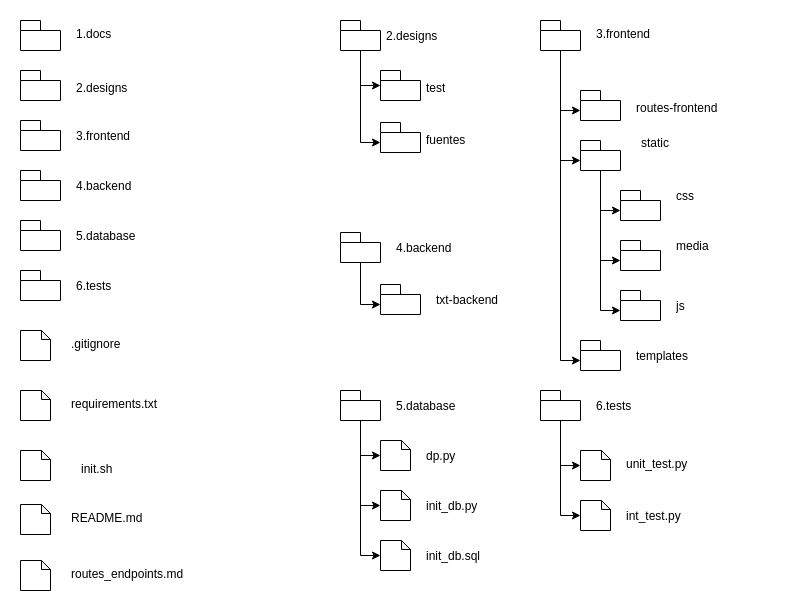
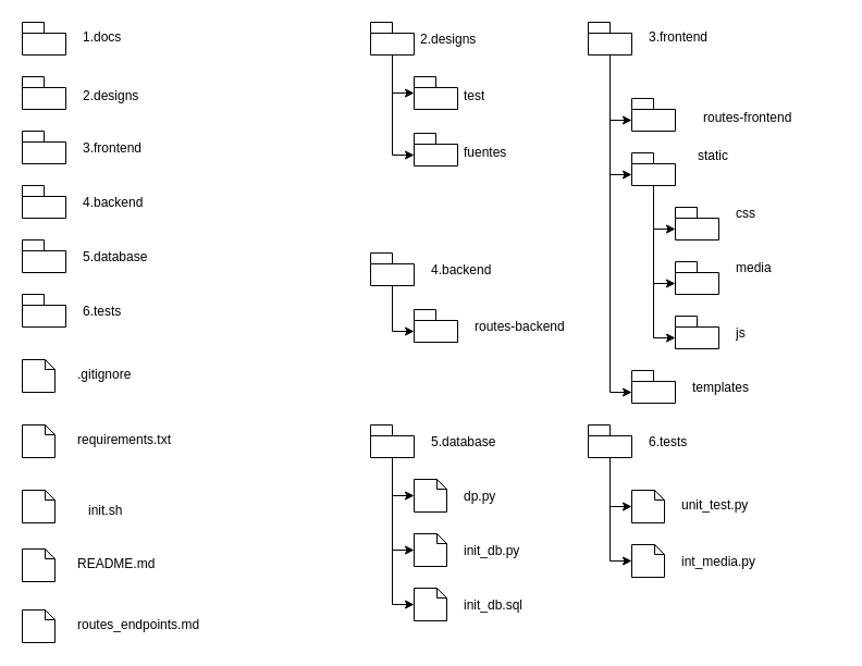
  <mxCell id="0" />
  <mxCell id="1" parent="0" />
  <mxCell id="2" value="" style="shape=folder;fontStyle=1;spacingTop=10;tabWidth=20;tabHeight=10;tabPosition=left;html=1;whiteSpace=wrap;" vertex="1" parent="1"><mxGeometry x="20" y="20" width="40" height="30" as="geometry" /></mxCell>
  <mxCell id="3" value="1.docs&lt;div&gt;&lt;br&gt;&lt;/div&gt;" style="text;strokeColor=none;fillColor=none;align=left;verticalAlign=top;spacingLeft=4;spacingRight=4;overflow=hidden;rotatable=0;points=[[0,0.5],[1,0.5]];portConstraint=eastwest;whiteSpace=wrap;html=1;" vertex="1" parent="1"><mxGeometry x="70" y="20" width="100" height="26" as="geometry" /></mxCell>
  <mxCell id="4" value="" style="shape=folder;fontStyle=1;spacingTop=10;tabWidth=20;tabHeight=10;tabPosition=left;html=1;whiteSpace=wrap;" vertex="1" parent="1"><mxGeometry x="20" y="70" width="40" height="30" as="geometry" /></mxCell>
  <mxCell id="5" value="2.designs&lt;div&gt;&lt;br&gt;&lt;/div&gt;" style="text;strokeColor=none;fillColor=none;align=left;verticalAlign=top;spacingLeft=4;spacingRight=4;overflow=hidden;rotatable=0;points=[[0,0.5],[1,0.5]];portConstraint=eastwest;whiteSpace=wrap;html=1;" vertex="1" parent="1"><mxGeometry x="70" y="74" width="100" height="26" as="geometry" /></mxCell>
  <mxCell id="6" value="" style="group" vertex="1" connectable="0" parent="1"><mxGeometry x="20" y="330" width="185" height="260" as="geometry" /></mxCell>
  <mxCell id="7" value=".gitignore" style="text;strokeColor=none;fillColor=none;align=left;verticalAlign=top;spacingLeft=4;spacingRight=4;overflow=hidden;rotatable=0;points=[[0,0.5],[1,0.5]];portConstraint=eastwest;whiteSpace=wrap;html=1;fontSize=12;" vertex="1" parent="6"><mxGeometry x="45" width="100" height="26" as="geometry" /></mxCell>
  <mxCell id="8" value="" style="shape=note;whiteSpace=wrap;html=1;backgroundOutline=1;darkOpacity=0.05;size=9;" vertex="1" parent="6"><mxGeometry width="30" height="30" as="geometry" /></mxCell>
  <mxCell id="9" value="" style="shape=note;whiteSpace=wrap;html=1;backgroundOutline=1;darkOpacity=0.05;size=9;" vertex="1" parent="6"><mxGeometry y="60" width="30" height="30" as="geometry" /></mxCell>
  <mxCell id="10" value="requirements.txt" style="text;strokeColor=none;fillColor=none;align=left;verticalAlign=top;spacingLeft=4;spacingRight=4;overflow=hidden;rotatable=0;points=[[0,0.5],[1,0.5]];portConstraint=eastwest;whiteSpace=wrap;html=1;" vertex="1" parent="6"><mxGeometry x="45" y="60" width="100" height="26" as="geometry" /></mxCell>
  <mxCell id="11" value="" style="shape=note;whiteSpace=wrap;html=1;backgroundOutline=1;darkOpacity=0.05;size=9;" vertex="1" parent="6"><mxGeometry y="120" width="30" height="30" as="geometry" /></mxCell>
  <mxCell id="12" value="init.sh" style="text;strokeColor=none;fillColor=none;align=left;verticalAlign=top;spacingLeft=4;spacingRight=4;overflow=hidden;rotatable=0;points=[[0,0.5],[1,0.5]];portConstraint=eastwest;whiteSpace=wrap;html=1;" vertex="1" parent="6"><mxGeometry x="55" y="125" width="100" height="26" as="geometry" /></mxCell>
  <mxCell id="13" value="" style="shape=note;whiteSpace=wrap;html=1;backgroundOutline=1;darkOpacity=0.05;size=9;" vertex="1" parent="6"><mxGeometry y="174" width="30" height="30" as="geometry" /></mxCell>
  <mxCell id="14" value="README.md" style="text;strokeColor=none;fillColor=none;align=left;verticalAlign=top;spacingLeft=4;spacingRight=4;overflow=hidden;rotatable=0;points=[[0,0.5],[1,0.5]];portConstraint=eastwest;whiteSpace=wrap;html=1;" vertex="1" parent="6"><mxGeometry x="45" y="174" width="100" height="26" as="geometry" /></mxCell>
  <mxCell id="15" value="" style="shape=note;whiteSpace=wrap;html=1;backgroundOutline=1;darkOpacity=0.05;size=9;" vertex="1" parent="6"><mxGeometry y="230" width="30" height="30" as="geometry" /></mxCell>
  <mxCell id="16" value="routes_endpoints.md" style="text;strokeColor=none;fillColor=none;align=left;verticalAlign=top;spacingLeft=4;spacingRight=4;overflow=hidden;rotatable=0;points=[[0,0.5],[1,0.5]];portConstraint=eastwest;whiteSpace=wrap;html=1;" vertex="1" parent="6"><mxGeometry x="45" y="230" width="140" height="26" as="geometry" /></mxCell>
  <mxCell id="17" value="" style="group" vertex="1" connectable="0" parent="1"><mxGeometry x="540" y="390" width="180" height="140" as="geometry" /></mxCell>
  <mxCell id="18" value="" style="shape=folder;fontStyle=1;spacingTop=10;tabWidth=20;tabHeight=10;tabPosition=left;html=1;whiteSpace=wrap;" vertex="1" parent="17"><mxGeometry width="40" height="30" as="geometry" /></mxCell>
  <mxCell id="19" value="6.tests" style="text;strokeColor=none;fillColor=none;align=left;verticalAlign=top;spacingLeft=4;spacingRight=4;overflow=hidden;rotatable=0;points=[[0,0.5],[1,0.5]];portConstraint=eastwest;whiteSpace=wrap;html=1;" vertex="1" parent="17"><mxGeometry x="50" y="2" width="100" height="26" as="geometry" /></mxCell>
  <mxCell id="20" value="unit_test.py" style="text;strokeColor=none;fillColor=none;align=left;verticalAlign=top;spacingLeft=4;spacingRight=4;overflow=hidden;rotatable=0;points=[[0,0.5],[1,0.5]];portConstraint=eastwest;whiteSpace=wrap;html=1;" vertex="1" parent="17"><mxGeometry x="80" y="60" width="100" height="26" as="geometry" /></mxCell>
  <mxCell id="21" value="" style="shape=note;whiteSpace=wrap;html=1;backgroundOutline=1;darkOpacity=0.05;size=9;" vertex="1" parent="17"><mxGeometry x="40" y="60" width="30" height="30" as="geometry" /></mxCell>
  <mxCell id="22" value="" style="shape=note;whiteSpace=wrap;html=1;backgroundOutline=1;darkOpacity=0.05;size=9;" vertex="1" parent="17"><mxGeometry x="40" y="110" width="30" height="30" as="geometry" /></mxCell>
- <mxCell id="23" value="int_test.py" style="text;strokeColor=none;fillColor=none;align=left;verticalAlign=top;spacingLeft=4;spacingRight=4;overflow=hidden;rotatable=0;points=[[0,0.5],[1,0.5]];portConstraint=eastwest;whiteSpace=wrap;html=1;" vertex="1" parent="17"><mxGeometry x="80" y="112" width="100" height="26" as="geometry" /></mxCell>
+ <mxCell id="23" value="int_media.py" style="text;strokeColor=none;fillColor=none;align=left;verticalAlign=top;spacingLeft=4;spacingRight=4;overflow=hidden;rotatable=0;points=[[0,0.5],[1,0.5]];portConstraint=eastwest;whiteSpace=wrap;html=1;" vertex="1" parent="17"><mxGeometry x="80" y="112" width="100" height="26" as="geometry" /></mxCell>
  <mxCell id="24" style="edgeStyle=orthogonalEdgeStyle;rounded=0;orthogonalLoop=1;jettySize=auto;html=1;exitX=0.5;exitY=1;exitDx=0;exitDy=0;exitPerimeter=0;entryX=0;entryY=0.5;entryDx=0;entryDy=0;entryPerimeter=0;" edge="1" parent="17" source="18" target="21"><mxGeometry relative="1" as="geometry" /></mxCell>
  <mxCell id="25" style="edgeStyle=orthogonalEdgeStyle;rounded=0;orthogonalLoop=1;jettySize=auto;html=1;entryX=0;entryY=0.5;entryDx=0;entryDy=0;entryPerimeter=0;" edge="1" parent="17" source="18" target="22"><mxGeometry relative="1" as="geometry" /></mxCell>
  <mxCell id="26" value="" style="group" vertex="1" connectable="0" parent="1"><mxGeometry x="340" y="390" width="180" height="180" as="geometry" /></mxCell>
  <mxCell id="27" value="" style="shape=folder;fontStyle=1;spacingTop=10;tabWidth=20;tabHeight=10;tabPosition=left;html=1;whiteSpace=wrap;container=0;" vertex="1" parent="26"><mxGeometry width="40" height="30" as="geometry" /></mxCell>
  <mxCell id="28" value="5.database" style="text;strokeColor=none;fillColor=none;align=left;verticalAlign=top;spacingLeft=4;spacingRight=4;overflow=hidden;rotatable=0;points=[[0,0.5],[1,0.5]];portConstraint=eastwest;whiteSpace=wrap;html=1;" vertex="1" parent="26"><mxGeometry x="50" y="2" width="100" height="26" as="geometry" /></mxCell>
  <mxCell id="29" value="" style="shape=note;whiteSpace=wrap;html=1;backgroundOutline=1;darkOpacity=0.05;size=9;" vertex="1" parent="26"><mxGeometry x="40" y="50" width="30" height="30" as="geometry" /></mxCell>
  <mxCell id="30" value="" style="shape=note;whiteSpace=wrap;html=1;backgroundOutline=1;darkOpacity=0.05;size=9;" vertex="1" parent="26"><mxGeometry x="40" y="100" width="30" height="30" as="geometry" /></mxCell>
  <mxCell id="31" value="" style="shape=note;whiteSpace=wrap;html=1;backgroundOutline=1;darkOpacity=0.05;size=9;" vertex="1" parent="26"><mxGeometry x="40" y="150" width="30" height="30" as="geometry" /></mxCell>
  <mxCell id="32" style="edgeStyle=orthogonalEdgeStyle;rounded=0;orthogonalLoop=1;jettySize=auto;html=1;exitX=0.5;exitY=1;exitDx=0;exitDy=0;exitPerimeter=0;entryX=0;entryY=0.5;entryDx=0;entryDy=0;entryPerimeter=0;" edge="1" parent="26" source="27" target="29"><mxGeometry relative="1" as="geometry" /></mxCell>
  <mxCell id="33" style="edgeStyle=orthogonalEdgeStyle;rounded=0;orthogonalLoop=1;jettySize=auto;html=1;exitX=0.5;exitY=1;exitDx=0;exitDy=0;exitPerimeter=0;entryX=0;entryY=0.5;entryDx=0;entryDy=0;entryPerimeter=0;" edge="1" parent="26" source="27" target="30"><mxGeometry relative="1" as="geometry" /></mxCell>
  <mxCell id="34" style="edgeStyle=orthogonalEdgeStyle;rounded=0;orthogonalLoop=1;jettySize=auto;html=1;exitX=0.5;exitY=1;exitDx=0;exitDy=0;exitPerimeter=0;entryX=0;entryY=0.5;entryDx=0;entryDy=0;entryPerimeter=0;" edge="1" parent="26" source="27" target="31"><mxGeometry relative="1" as="geometry" /></mxCell>
  <mxCell id="35" value="init_db.sql" style="text;strokeColor=none;fillColor=none;align=left;verticalAlign=top;spacingLeft=4;spacingRight=4;overflow=hidden;rotatable=0;points=[[0,0.5],[1,0.5]];portConstraint=eastwest;whiteSpace=wrap;html=1;" vertex="1" parent="26"><mxGeometry x="80" y="152" width="100" height="26" as="geometry" /></mxCell>
  <mxCell id="36" value="init_db.py" style="text;strokeColor=none;fillColor=none;align=left;verticalAlign=top;spacingLeft=4;spacingRight=4;overflow=hidden;rotatable=0;points=[[0,0.5],[1,0.5]];portConstraint=eastwest;whiteSpace=wrap;html=1;" vertex="1" parent="26"><mxGeometry x="80" y="102" width="100" height="26" as="geometry" /></mxCell>
  <mxCell id="37" value="dp.py" style="text;strokeColor=none;fillColor=none;align=left;verticalAlign=top;spacingLeft=4;spacingRight=4;overflow=hidden;rotatable=0;points=[[0,0.5],[1,0.5]];portConstraint=eastwest;whiteSpace=wrap;html=1;" vertex="1" parent="26"><mxGeometry x="80" y="52" width="100" height="26" as="geometry" /></mxCell>
  <mxCell id="38" value="" style="group" vertex="1" connectable="0" parent="1"><mxGeometry x="340" y="232" width="190" height="82" as="geometry" /></mxCell>
  <mxCell id="39" value="" style="shape=folder;fontStyle=1;spacingTop=10;tabWidth=20;tabHeight=10;tabPosition=left;html=1;whiteSpace=wrap;" vertex="1" parent="38"><mxGeometry width="40" height="30" as="geometry" /></mxCell>
  <mxCell id="40" value="4.backend" style="text;strokeColor=none;fillColor=none;align=left;verticalAlign=top;spacingLeft=4;spacingRight=4;overflow=hidden;rotatable=0;points=[[0,0.5],[1,0.5]];portConstraint=eastwest;whiteSpace=wrap;html=1;" vertex="1" parent="38"><mxGeometry x="50" y="2" width="100" height="26" as="geometry" /></mxCell>
  <mxCell id="41" value="" style="shape=folder;fontStyle=1;spacingTop=10;tabWidth=20;tabHeight=10;tabPosition=left;html=1;whiteSpace=wrap;" vertex="1" parent="38"><mxGeometry x="40" y="52" width="40" height="30" as="geometry" /></mxCell>
- <mxCell id="42" value="txt-backend" style="text;strokeColor=none;fillColor=none;align=left;verticalAlign=top;spacingLeft=4;spacingRight=4;overflow=hidden;rotatable=0;points=[[0,0.5],[1,0.5]];portConstraint=eastwest;whiteSpace=wrap;html=1;" vertex="1" parent="38"><mxGeometry x="90" y="54" width="100" height="26" as="geometry" /></mxCell>
+ <mxCell id="42" value="routes-backend" style="text;strokeColor=none;fillColor=none;align=left;verticalAlign=top;spacingLeft=4;spacingRight=4;overflow=hidden;rotatable=0;points=[[0,0.5],[1,0.5]];portConstraint=eastwest;whiteSpace=wrap;html=1;" vertex="1" parent="38"><mxGeometry x="90" y="54" width="100" height="26" as="geometry" /></mxCell>
  <mxCell id="43" style="edgeStyle=orthogonalEdgeStyle;rounded=0;orthogonalLoop=1;jettySize=auto;html=1;exitX=0.5;exitY=1;exitDx=0;exitDy=0;exitPerimeter=0;entryX=0;entryY=0;entryDx=0;entryDy=20;entryPerimeter=0;" edge="1" parent="38" source="39" target="41"><mxGeometry relative="1" as="geometry" /></mxCell>
  <mxCell id="44" value="" style="shape=folder;fontStyle=1;spacingTop=10;tabWidth=20;tabHeight=10;tabPosition=left;html=1;whiteSpace=wrap;" vertex="1" parent="1"><mxGeometry x="20" y="120" width="40" height="30" as="geometry" /></mxCell>
  <mxCell id="45" value="" style="shape=folder;fontStyle=1;spacingTop=10;tabWidth=20;tabHeight=10;tabPosition=left;html=1;whiteSpace=wrap;" vertex="1" parent="1"><mxGeometry x="20" y="170" width="40" height="30" as="geometry" /></mxCell>
  <mxCell id="46" value="" style="shape=folder;fontStyle=1;spacingTop=10;tabWidth=20;tabHeight=10;tabPosition=left;html=1;whiteSpace=wrap;" vertex="1" parent="1"><mxGeometry x="20" y="220" width="40" height="30" as="geometry" /></mxCell>
  <mxCell id="47" value="" style="shape=folder;fontStyle=1;spacingTop=10;tabWidth=20;tabHeight=10;tabPosition=left;html=1;whiteSpace=wrap;" vertex="1" parent="1"><mxGeometry x="20" y="270" width="40" height="30" as="geometry" /></mxCell>
  <mxCell id="48" value="3.frontend" style="text;strokeColor=none;fillColor=none;align=left;verticalAlign=top;spacingLeft=4;spacingRight=4;overflow=hidden;rotatable=0;points=[[0,0.5],[1,0.5]];portConstraint=eastwest;whiteSpace=wrap;html=1;" vertex="1" parent="1"><mxGeometry x="70" y="122" width="100" height="26" as="geometry" /></mxCell>
  <mxCell id="49" value="5.database" style="text;strokeColor=none;fillColor=none;align=left;verticalAlign=top;spacingLeft=4;spacingRight=4;overflow=hidden;rotatable=0;points=[[0,0.5],[1,0.5]];portConstraint=eastwest;whiteSpace=wrap;html=1;" vertex="1" parent="1"><mxGeometry x="70" y="222" width="100" height="26" as="geometry" /></mxCell>
  <mxCell id="50" value="4.backend" style="text;strokeColor=none;fillColor=none;align=left;verticalAlign=top;spacingLeft=4;spacingRight=4;overflow=hidden;rotatable=0;points=[[0,0.5],[1,0.5]];portConstraint=eastwest;whiteSpace=wrap;html=1;" vertex="1" parent="1"><mxGeometry x="70" y="172" width="100" height="26" as="geometry" /></mxCell>
  <mxCell id="51" value="6.tests" style="text;strokeColor=none;fillColor=none;align=left;verticalAlign=top;spacingLeft=4;spacingRight=4;overflow=hidden;rotatable=0;points=[[0,0.5],[1,0.5]];portConstraint=eastwest;whiteSpace=wrap;html=1;" vertex="1" parent="1"><mxGeometry x="70" y="272" width="100" height="26" as="geometry" /></mxCell>
  <mxCell id="52" value="" style="shape=folder;fontStyle=1;spacingTop=10;tabWidth=20;tabHeight=10;tabPosition=left;html=1;whiteSpace=wrap;container=0;" vertex="1" parent="1"><mxGeometry x="340" y="20" width="40" height="30" as="geometry" /></mxCell>
  <mxCell id="53" value="2.designs" style="text;strokeColor=none;fillColor=none;align=left;verticalAlign=top;spacingLeft=4;spacingRight=4;overflow=hidden;rotatable=0;points=[[0,0.5],[1,0.5]];portConstraint=eastwest;whiteSpace=wrap;html=1;" vertex="1" parent="1"><mxGeometry x="380" y="22" width="100" height="26" as="geometry" /></mxCell>
  <mxCell id="54" value="" style="shape=folder;fontStyle=1;spacingTop=10;tabWidth=20;tabHeight=10;tabPosition=left;html=1;whiteSpace=wrap;" vertex="1" parent="1"><mxGeometry x="380" y="70" width="40" height="30" as="geometry" /></mxCell>
  <mxCell id="55" value="" style="shape=folder;fontStyle=1;spacingTop=10;tabWidth=20;tabHeight=10;tabPosition=left;html=1;whiteSpace=wrap;" vertex="1" parent="1"><mxGeometry x="380" y="122" width="40" height="30" as="geometry" /></mxCell>
  <mxCell id="56" value="fuentes" style="text;strokeColor=none;fillColor=none;align=left;verticalAlign=top;spacingLeft=4;spacingRight=4;overflow=hidden;rotatable=0;points=[[0,0.5],[1,0.5]];portConstraint=eastwest;whiteSpace=wrap;html=1;" vertex="1" parent="1"><mxGeometry x="420" y="126" width="100" height="26" as="geometry" /></mxCell>
  <mxCell id="57" value="test" style="text;strokeColor=none;fillColor=none;align=left;verticalAlign=top;spacingLeft=4;spacingRight=4;overflow=hidden;rotatable=0;points=[[0,0.5],[1,0.5]];portConstraint=eastwest;whiteSpace=wrap;html=1;" vertex="1" parent="1"><mxGeometry x="420" y="74" width="100" height="26" as="geometry" /></mxCell>
  <mxCell id="58" style="edgeStyle=orthogonalEdgeStyle;rounded=0;orthogonalLoop=1;jettySize=auto;html=1;exitX=0.5;exitY=1;exitDx=0;exitDy=0;exitPerimeter=0;entryX=0;entryY=0;entryDx=0;entryDy=15;entryPerimeter=0;" edge="1" parent="1" source="52" target="54"><mxGeometry relative="1" as="geometry" /></mxCell>
  <mxCell id="59" style="edgeStyle=orthogonalEdgeStyle;rounded=0;orthogonalLoop=1;jettySize=auto;html=1;exitX=0.5;exitY=1;exitDx=0;exitDy=0;exitPerimeter=0;entryX=0;entryY=0;entryDx=0;entryDy=20;entryPerimeter=0;" edge="1" parent="1" source="52" target="55"><mxGeometry relative="1" as="geometry" /></mxCell>
  <mxCell id="60" value="" style="group" vertex="1" connectable="0" parent="1"><mxGeometry x="540" y="20" width="230" height="350" as="geometry" /></mxCell>
  <mxCell id="61" value="" style="shape=folder;fontStyle=1;spacingTop=10;tabWidth=20;tabHeight=10;tabPosition=left;html=1;whiteSpace=wrap;" vertex="1" parent="60"><mxGeometry width="40" height="30" as="geometry" /></mxCell>
  <mxCell id="62" value="3.frontend" style="text;strokeColor=none;fillColor=none;align=left;verticalAlign=top;spacingLeft=4;spacingRight=4;overflow=hidden;rotatable=0;points=[[0,0.5],[1,0.5]];portConstraint=eastwest;whiteSpace=wrap;html=1;" vertex="1" parent="60"><mxGeometry x="50" width="100" height="26" as="geometry" /></mxCell>
  <mxCell id="63" value="css&lt;div&gt;&lt;br&gt;&lt;/div&gt;" style="text;strokeColor=none;fillColor=none;align=left;verticalAlign=top;spacingLeft=4;spacingRight=4;overflow=hidden;rotatable=0;points=[[0,0.5],[1,0.5]];portConstraint=eastwest;whiteSpace=wrap;html=1;" vertex="1" parent="60"><mxGeometry x="130" y="162" width="100" height="26" as="geometry" /></mxCell>
  <mxCell id="64" value="media" style="text;strokeColor=none;fillColor=none;align=left;verticalAlign=top;spacingLeft=4;spacingRight=4;overflow=hidden;rotatable=0;points=[[0,0.5],[1,0.5]];portConstraint=eastwest;whiteSpace=wrap;html=1;" vertex="1" parent="60"><mxGeometry x="130" y="212" width="100" height="26" as="geometry" /></mxCell>
  <mxCell id="65" style="edgeStyle=orthogonalEdgeStyle;rounded=0;orthogonalLoop=1;jettySize=auto;html=1;exitX=0.5;exitY=1;exitDx=0;exitDy=0;exitPerimeter=0;entryX=0;entryY=0;entryDx=0;entryDy=20;entryPerimeter=0;" edge="1" parent="60" source="61" target="67"><mxGeometry relative="1" as="geometry" /></mxCell>
  <mxCell id="66" style="edgeStyle=orthogonalEdgeStyle;rounded=0;orthogonalLoop=1;jettySize=auto;html=1;exitX=0.5;exitY=1;exitDx=0;exitDy=0;exitPerimeter=0;entryX=0;entryY=0;entryDx=0;entryDy=20;entryPerimeter=0;" edge="1" parent="60" source="61" target="68"><mxGeometry relative="1" as="geometry" /></mxCell>
  <mxCell id="67" value="" style="shape=folder;fontStyle=1;spacingTop=10;tabWidth=20;tabHeight=10;tabPosition=left;html=1;whiteSpace=wrap;" vertex="1" parent="60"><mxGeometry x="40" y="120" width="40" height="30" as="geometry" /></mxCell>
  <mxCell id="68" value="" style="shape=folder;fontStyle=1;spacingTop=10;tabWidth=20;tabHeight=10;tabPosition=left;html=1;whiteSpace=wrap;" vertex="1" parent="60"><mxGeometry x="40" y="320" width="40" height="30" as="geometry" /></mxCell>
  <mxCell id="69" value="" style="shape=folder;fontStyle=1;spacingTop=10;tabWidth=20;tabHeight=10;tabPosition=left;html=1;whiteSpace=wrap;" vertex="1" parent="60"><mxGeometry x="80" y="170" width="40" height="30" as="geometry" /></mxCell>
  <mxCell id="70" value="" style="shape=folder;fontStyle=1;spacingTop=10;tabWidth=20;tabHeight=10;tabPosition=left;html=1;whiteSpace=wrap;" vertex="1" parent="60"><mxGeometry x="80" y="220" width="40" height="30" as="geometry" /></mxCell>
  <mxCell id="71" value="static" style="text;strokeColor=none;fillColor=none;align=left;verticalAlign=top;spacingLeft=4;spacingRight=4;overflow=hidden;rotatable=0;points=[[0,0.5],[1,0.5]];portConstraint=eastwest;whiteSpace=wrap;html=1;" vertex="1" parent="60"><mxGeometry x="95" y="109" width="100" height="26" as="geometry" /></mxCell>
  <mxCell id="72" value="" style="shape=folder;fontStyle=1;spacingTop=10;tabWidth=20;tabHeight=10;tabPosition=left;html=1;whiteSpace=wrap;" vertex="1" parent="60"><mxGeometry x="80" y="270" width="40" height="30" as="geometry" /></mxCell>
  <mxCell id="73" value="templates" style="text;strokeColor=none;fillColor=none;align=left;verticalAlign=top;spacingLeft=4;spacingRight=4;overflow=hidden;rotatable=0;points=[[0,0.5],[1,0.5]];portConstraint=eastwest;whiteSpace=wrap;html=1;" vertex="1" parent="60"><mxGeometry x="90" y="322" width="100" height="26" as="geometry" /></mxCell>
  <mxCell id="74" style="edgeStyle=orthogonalEdgeStyle;rounded=0;orthogonalLoop=1;jettySize=auto;html=1;exitX=0.5;exitY=1;exitDx=0;exitDy=0;exitPerimeter=0;entryX=0;entryY=0;entryDx=0;entryDy=20;entryPerimeter=0;" edge="1" parent="60" source="67" target="69"><mxGeometry relative="1" as="geometry" /></mxCell>
  <mxCell id="75" style="edgeStyle=orthogonalEdgeStyle;rounded=0;orthogonalLoop=1;jettySize=auto;html=1;exitX=0.5;exitY=1;exitDx=0;exitDy=0;exitPerimeter=0;entryX=0;entryY=0;entryDx=0;entryDy=20;entryPerimeter=0;" edge="1" parent="60" source="67" target="70"><mxGeometry relative="1" as="geometry" /></mxCell>
  <mxCell id="76" style="edgeStyle=orthogonalEdgeStyle;rounded=0;orthogonalLoop=1;jettySize=auto;html=1;exitX=0.5;exitY=1;exitDx=0;exitDy=0;exitPerimeter=0;entryX=0;entryY=0;entryDx=0;entryDy=20;entryPerimeter=0;" edge="1" parent="60" source="67" target="72"><mxGeometry relative="1" as="geometry" /></mxCell>
  <mxCell id="77" value="" style="shape=folder;fontStyle=1;spacingTop=10;tabWidth=20;tabHeight=10;tabPosition=left;html=1;whiteSpace=wrap;" vertex="1" parent="60"><mxGeometry x="40" y="70" width="40" height="30" as="geometry" /></mxCell>
  <mxCell id="78" style="edgeStyle=orthogonalEdgeStyle;rounded=0;orthogonalLoop=1;jettySize=auto;html=1;exitX=0.5;exitY=1;exitDx=0;exitDy=0;exitPerimeter=0;entryX=0;entryY=0;entryDx=0;entryDy=20;entryPerimeter=0;" edge="1" parent="60" source="61" target="77"><mxGeometry relative="1" as="geometry" /></mxCell>
- <mxCell id="79" value="routes-frontend" style="text;strokeColor=none;fillColor=none;align=left;verticalAlign=top;spacingLeft=4;spacingRight=4;overflow=hidden;rotatable=0;points=[[0,0.5],[1,0.5]];portConstraint=eastwest;whiteSpace=wrap;html=1;" vertex="1" parent="60"><mxGeometry x="90" y="74" width="100" height="26" as="geometry" /></mxCell>
+ <mxCell id="79" value="routes-frontend" style="text;strokeColor=none;fillColor=none;align=left;verticalAlign=top;spacingLeft=4;spacingRight=4;overflow=hidden;rotatable=0;points=[[0,0.5],[1,0.5]];portConstraint=eastwest;whiteSpace=wrap;html=1;" vertex="1" parent="60"><mxGeometry x="100" y="74" width="100" height="26" as="geometry" /></mxCell>
  <mxCell id="80" value="js" style="text;strokeColor=none;fillColor=none;align=left;verticalAlign=top;spacingLeft=4;spacingRight=4;overflow=hidden;rotatable=0;points=[[0,0.5],[1,0.5]];portConstraint=eastwest;whiteSpace=wrap;html=1;" vertex="1" parent="60"><mxGeometry x="130" y="272" width="100" height="26" as="geometry" /></mxCell>
